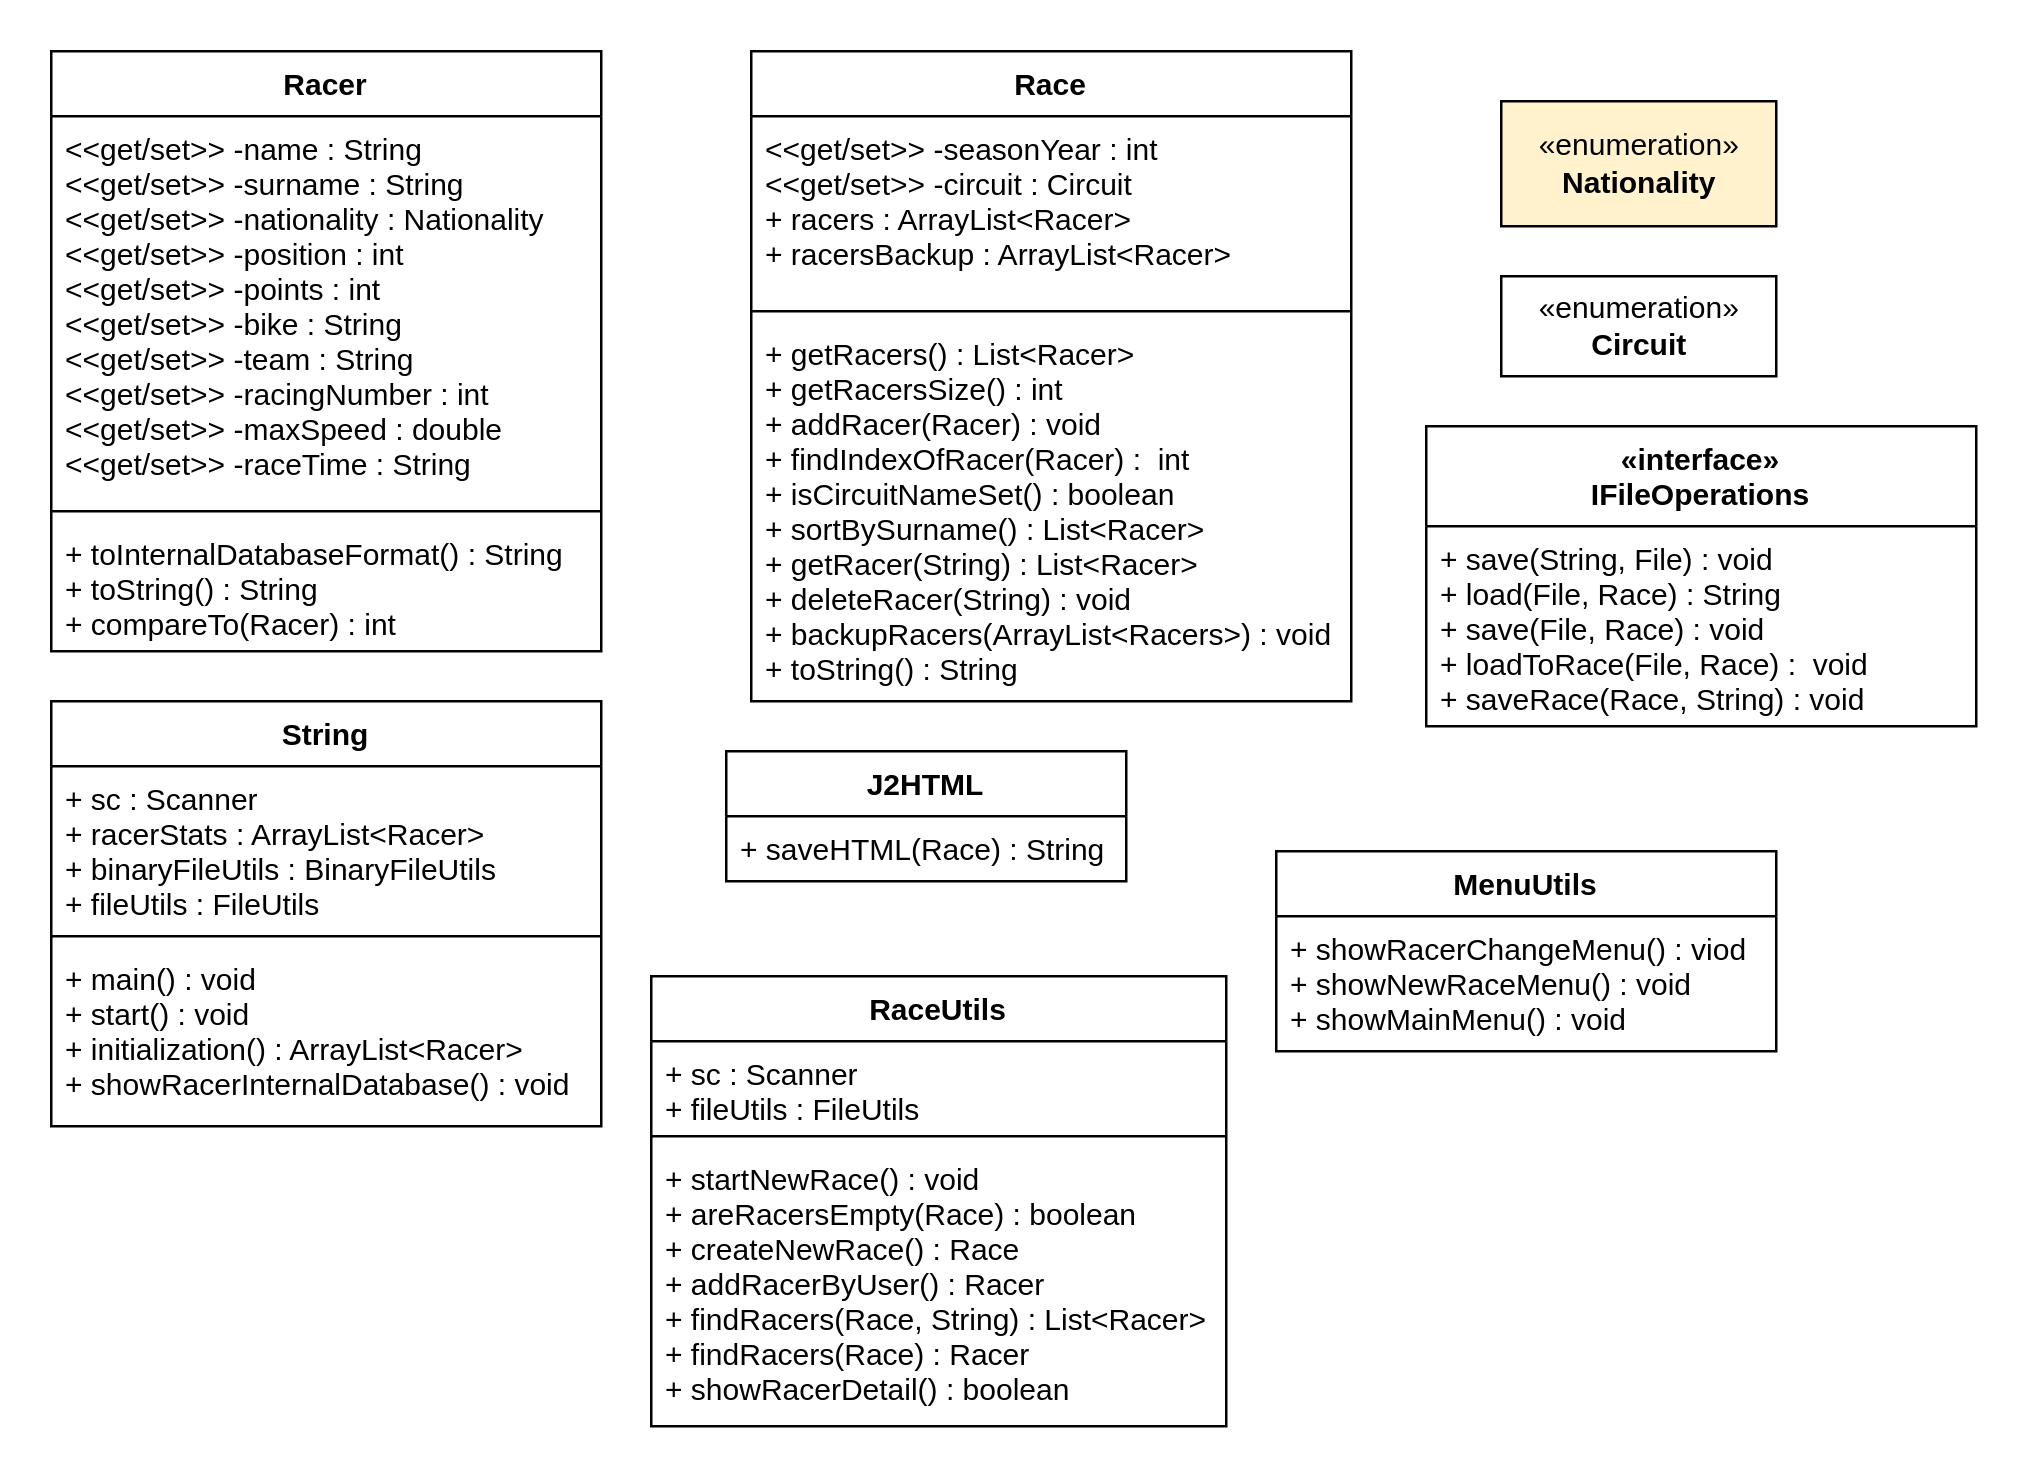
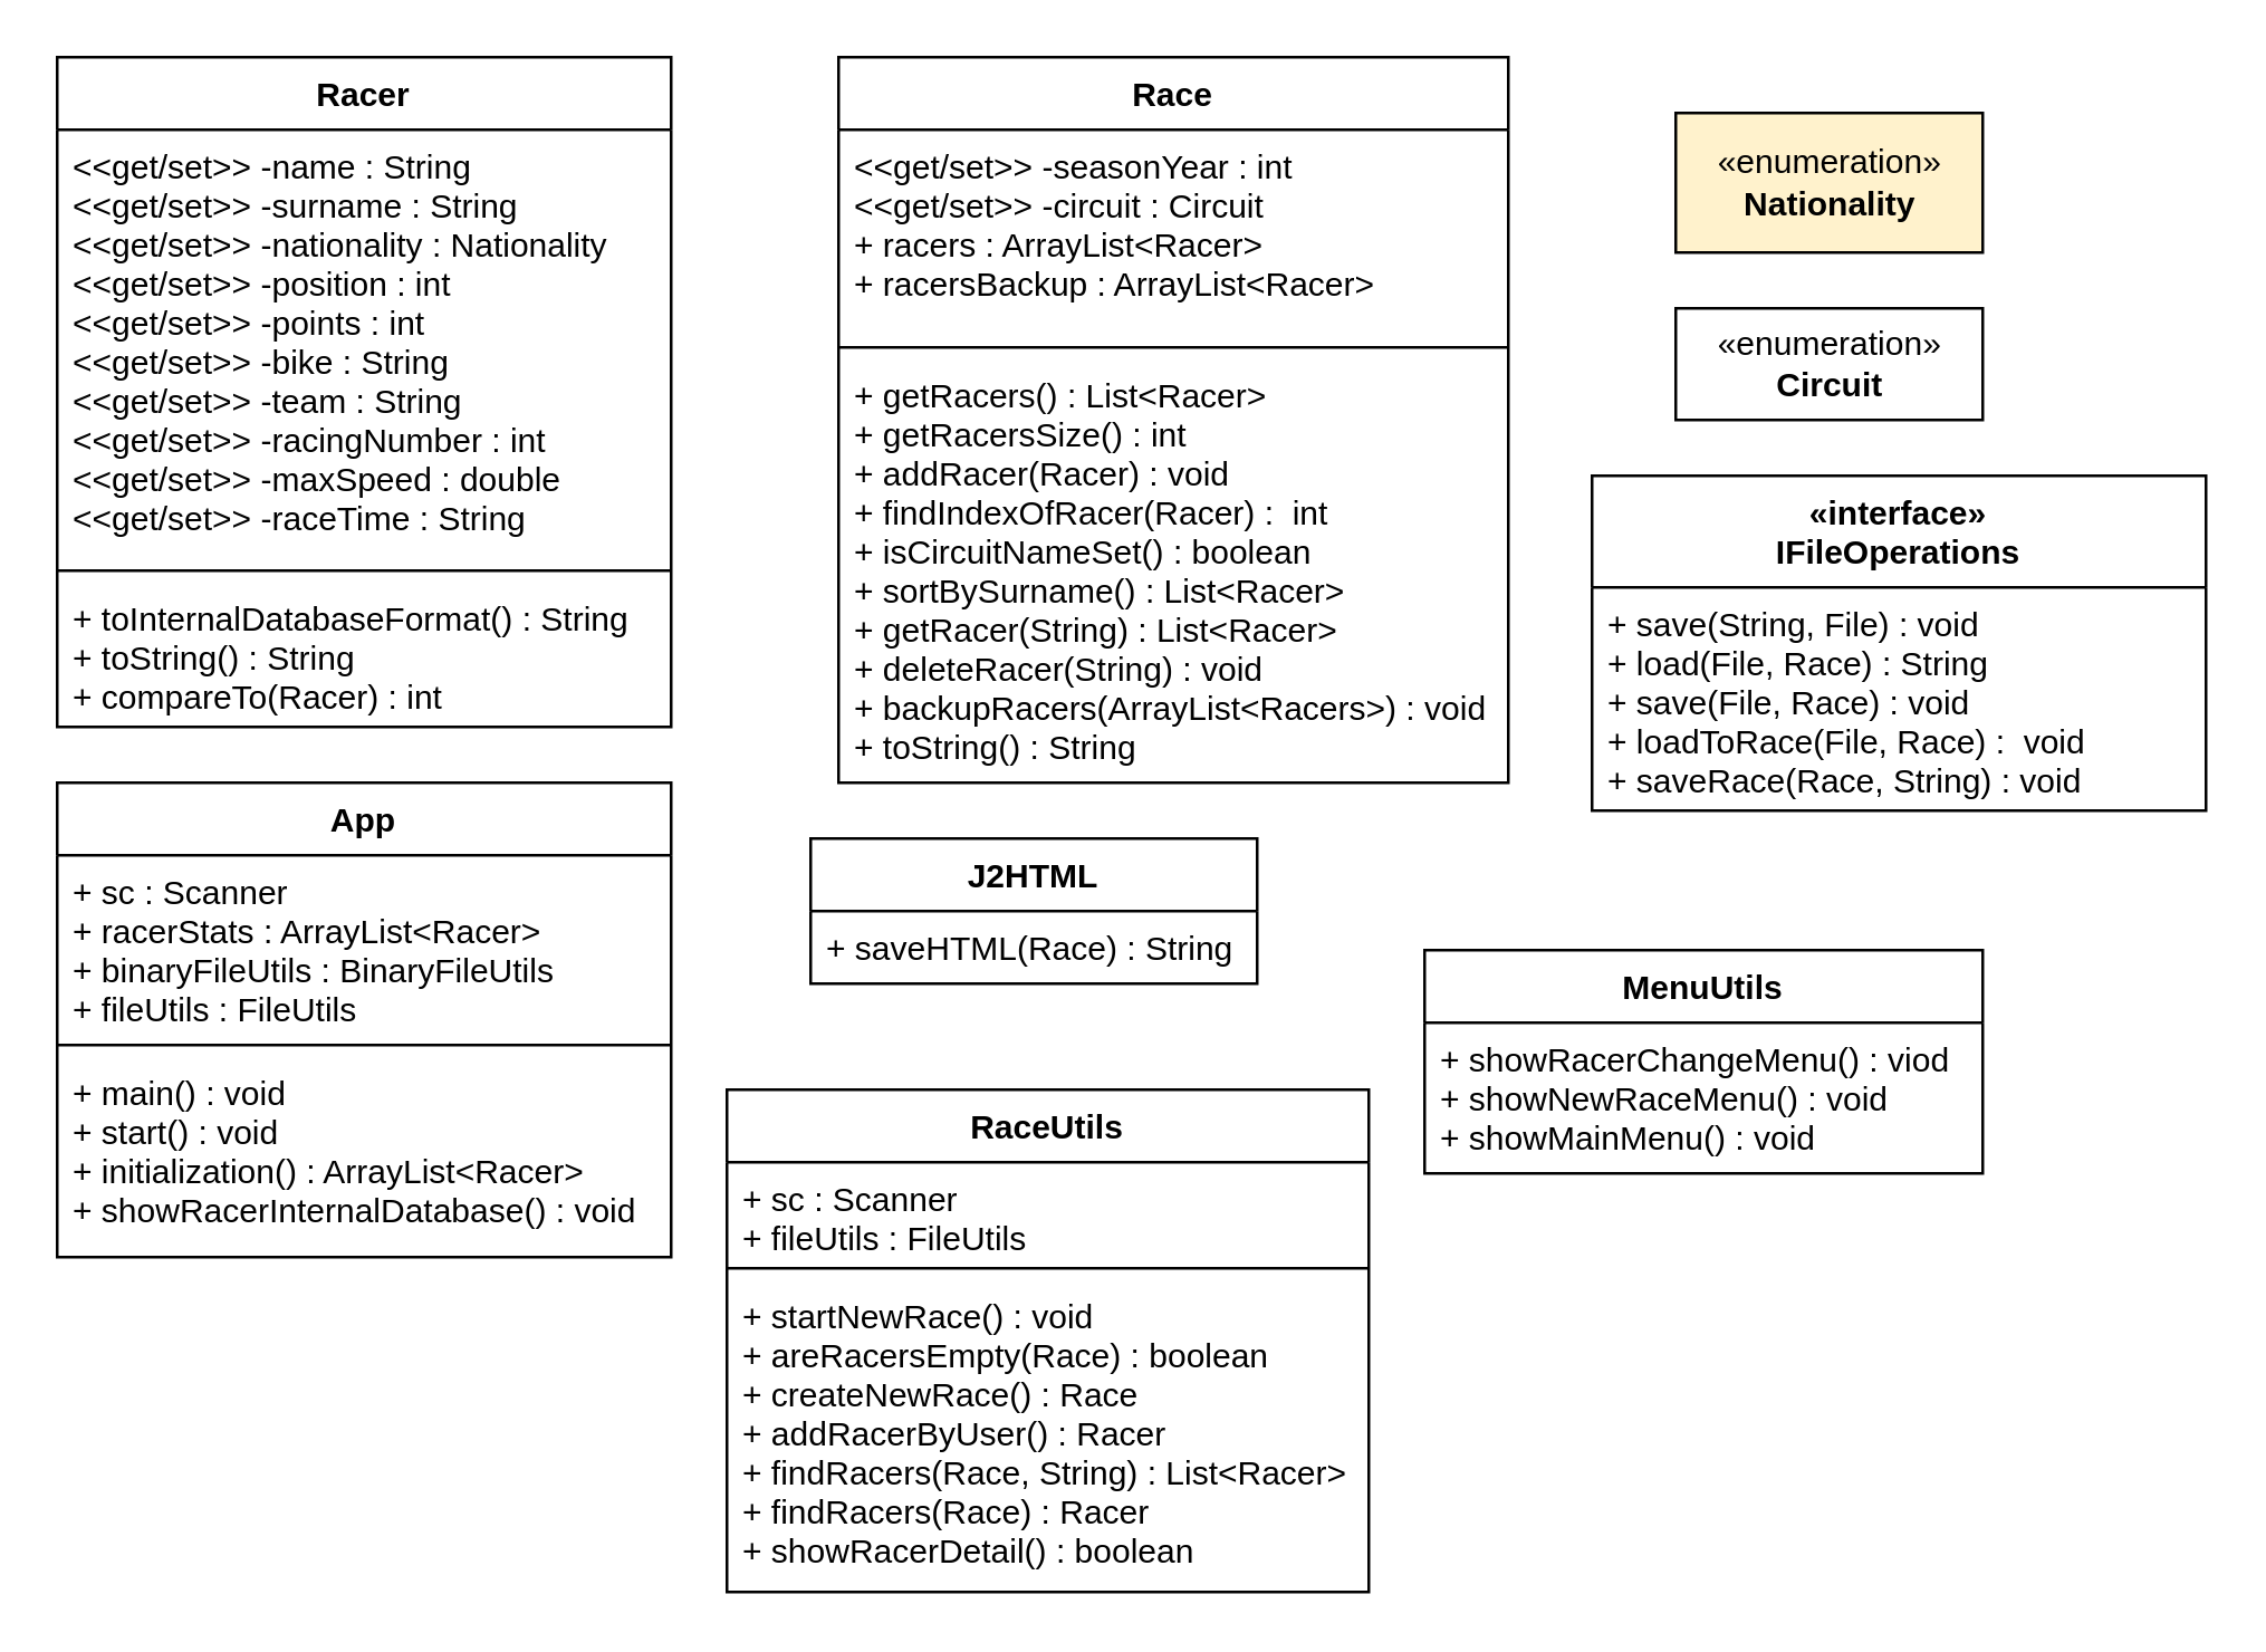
  <mxCell id="0" />
  <mxCell id="1" parent="0" />
  <mxCell id="2" value="Racer" style="swimlane;fontStyle=1;align=center;verticalAlign=top;childLayout=stackLayout;horizontal=1;startSize=26;horizontalStack=0;resizeParent=1;resizeParentMax=0;resizeLast=0;collapsible=1;marginBottom=0;" vertex="1" parent="1"><mxGeometry x="20" y="20" width="220" height="240" as="geometry" /></mxCell>
  <mxCell id="3" value="&lt;&lt;get/set&gt;&gt; -name : String&#10;&lt;&lt;get/set&gt;&gt; -surname : String&#10;&lt;&lt;get/set&gt;&gt; -nationality : Nationality&#10;&lt;&lt;get/set&gt;&gt; -position : int&#10;&lt;&lt;get/set&gt;&gt; -points : int&#10;&lt;&lt;get/set&gt;&gt; -bike : String&#10;&lt;&lt;get/set&gt;&gt; -team : String&#10;&lt;&lt;get/set&gt;&gt; -racingNumber : int&#10;&lt;&lt;get/set&gt;&gt; -maxSpeed : double&#10;&lt;&lt;get/set&gt;&gt; -raceTime : String" style="text;strokeColor=none;fillColor=none;align=left;verticalAlign=top;spacingLeft=4;spacingRight=4;overflow=hidden;rotatable=0;points=[[0,0.5],[1,0.5]];portConstraint=eastwest;" vertex="1" parent="2"><mxGeometry y="26" width="220" height="154" as="geometry" /></mxCell>
  <mxCell id="4" value="" style="line;strokeWidth=1;fillColor=none;align=left;verticalAlign=middle;spacingTop=-1;spacingLeft=3;spacingRight=3;rotatable=0;labelPosition=right;points=[];portConstraint=eastwest;" vertex="1" parent="2"><mxGeometry y="180" width="220" height="8" as="geometry" /></mxCell>
  <mxCell id="5" value="+ toInternalDatabaseFormat() : String&#10;+ toString() : String&#10;+ compareTo(Racer) : int&#10;" style="text;strokeColor=none;fillColor=none;align=left;verticalAlign=top;spacingLeft=4;spacingRight=4;overflow=hidden;rotatable=0;points=[[0,0.5],[1,0.5]];portConstraint=eastwest;" vertex="1" parent="2"><mxGeometry y="188" width="220" height="52" as="geometry" /></mxCell>
  <mxCell id="6" value="Race" style="swimlane;fontStyle=1;align=center;verticalAlign=top;childLayout=stackLayout;horizontal=1;startSize=26;horizontalStack=0;resizeParent=1;resizeParentMax=0;resizeLast=0;collapsible=1;marginBottom=0;" vertex="1" parent="1"><mxGeometry x="300" y="20" width="240" height="260" as="geometry" /></mxCell>
  <mxCell id="7" value="&lt;&lt;get/set&gt;&gt; -seasonYear : int&#10;&lt;&lt;get/set&gt;&gt; -circuit : Circuit&#10;+ racers : ArrayList&lt;Racer&gt;&#10;+ racersBackup : ArrayList&lt;Racer&gt;&#10;&#10;" style="text;strokeColor=none;fillColor=none;align=left;verticalAlign=top;spacingLeft=4;spacingRight=4;overflow=hidden;rotatable=0;points=[[0,0.5],[1,0.5]];portConstraint=eastwest;" vertex="1" parent="6"><mxGeometry y="26" width="240" height="74" as="geometry" /></mxCell>
  <mxCell id="8" value="" style="line;strokeWidth=1;fillColor=none;align=left;verticalAlign=middle;spacingTop=-1;spacingLeft=3;spacingRight=3;rotatable=0;labelPosition=right;points=[];portConstraint=eastwest;" vertex="1" parent="6"><mxGeometry y="100" width="240" height="8" as="geometry" /></mxCell>
  <mxCell id="9" value="+ getRacers() : List&lt;Racer&gt;&#10;+ getRacersSize() : int&#10;+ addRacer(Racer) : void&#10;+ findIndexOfRacer(Racer) :  int&#10;+ isCircuitNameSet() : boolean&#10;+ sortBySurname() : List&lt;Racer&gt;&#10;+ getRacer(String) : List&lt;Racer&gt;&#10;+ deleteRacer(String) : void&#10;+ backupRacers(ArrayList&lt;Racers&gt;) : void &#10;+ toString() : String&#10;" style="text;strokeColor=none;fillColor=none;align=left;verticalAlign=top;spacingLeft=4;spacingRight=4;overflow=hidden;rotatable=0;points=[[0,0.5],[1,0.5]];portConstraint=eastwest;" vertex="1" parent="6"><mxGeometry y="108" width="240" height="152" as="geometry" /></mxCell>
  <mxCell id="10" value="«enumeration»&lt;br&gt;&lt;b&gt;Nationality&lt;/b&gt;" style="html=1;fillColor=#fff2cc;" vertex="1" parent="1"><mxGeometry x="600" y="40" width="110" height="50" as="geometry" /></mxCell>
  <mxCell id="11" value="«enumeration»&lt;br&gt;&lt;b&gt;Circuit&lt;/b&gt;" style="html=1;" vertex="1" parent="1"><mxGeometry x="600" y="110" width="110" height="40" as="geometry" /></mxCell>
  <mxCell id="12" value="«interface»&#10;IFileOperations" style="swimlane;fontStyle=1;align=center;verticalAlign=top;childLayout=stackLayout;horizontal=1;startSize=40;horizontalStack=0;resizeParent=1;resizeParentMax=0;resizeLast=0;collapsible=1;marginBottom=0;" vertex="1" parent="1"><mxGeometry x="570" y="170" width="220" height="120" as="geometry" /></mxCell>
  <mxCell id="13" value="+ save(String, File) : void&#10;+ load(File, Race) : String&#10;+ save(File, Race) : void&#10;+ loadToRace(File, Race) :  void&#10;+ saveRace(Race, String) : void" style="text;strokeColor=none;fillColor=none;align=left;verticalAlign=top;spacingLeft=4;spacingRight=4;overflow=hidden;rotatable=0;points=[[0,0.5],[1,0.5]];portConstraint=eastwest;" vertex="1" parent="12"><mxGeometry y="40" width="220" height="80" as="geometry" /></mxCell>
- <mxCell id="14" value="String" style="swimlane;fontStyle=1;align=center;verticalAlign=top;childLayout=stackLayout;horizontal=1;startSize=26;horizontalStack=0;resizeParent=1;resizeParentMax=0;resizeLast=0;collapsible=1;marginBottom=0;" vertex="1" parent="1"><mxGeometry x="20" y="280" width="220" height="170" as="geometry" /></mxCell>
+ <mxCell id="14" value="App" style="swimlane;fontStyle=1;align=center;verticalAlign=top;childLayout=stackLayout;horizontal=1;startSize=26;horizontalStack=0;resizeParent=1;resizeParentMax=0;resizeLast=0;collapsible=1;marginBottom=0;" vertex="1" parent="1"><mxGeometry x="20" y="280" width="220" height="170" as="geometry" /></mxCell>
  <mxCell id="15" value="+ sc : Scanner&#10;+ racerStats : ArrayList&lt;Racer&gt;  &#10;+ binaryFileUtils : BinaryFileUtils&#10;+ fileUtils : FileUtils" style="text;strokeColor=none;fillColor=none;align=left;verticalAlign=top;spacingLeft=4;spacingRight=4;overflow=hidden;rotatable=0;points=[[0,0.5],[1,0.5]];portConstraint=eastwest;" vertex="1" parent="14"><mxGeometry y="26" width="220" height="64" as="geometry" /></mxCell>
  <mxCell id="16" value="" style="line;strokeWidth=1;fillColor=none;align=left;verticalAlign=middle;spacingTop=-1;spacingLeft=3;spacingRight=3;rotatable=0;labelPosition=right;points=[];portConstraint=eastwest;" vertex="1" parent="14"><mxGeometry y="90" width="220" height="8" as="geometry" /></mxCell>
  <mxCell id="17" value="+ main() : void&#10;+ start() : void&#10;+ initialization() : ArrayList&lt;Racer&gt;&#10;+ showRacerInternalDatabase() : void" style="text;strokeColor=none;fillColor=none;align=left;verticalAlign=top;spacingLeft=4;spacingRight=4;overflow=hidden;rotatable=0;points=[[0,0.5],[1,0.5]];portConstraint=eastwest;" vertex="1" parent="14"><mxGeometry y="98" width="220" height="72" as="geometry" /></mxCell>
  <mxCell id="18" value="J2HTML" style="swimlane;fontStyle=1;align=center;verticalAlign=top;childLayout=stackLayout;horizontal=1;startSize=26;horizontalStack=0;resizeParent=1;resizeParentMax=0;resizeLast=0;collapsible=1;marginBottom=0;" vertex="1" parent="1"><mxGeometry x="290" y="300" width="160" height="52" as="geometry" /></mxCell>
  <mxCell id="19" value="+ saveHTML(Race) : String" style="text;strokeColor=none;fillColor=none;align=left;verticalAlign=top;spacingLeft=4;spacingRight=4;overflow=hidden;rotatable=0;points=[[0,0.5],[1,0.5]];portConstraint=eastwest;" vertex="1" parent="18"><mxGeometry y="26" width="160" height="26" as="geometry" /></mxCell>
  <mxCell id="20" value="MenuUtils" style="swimlane;fontStyle=1;align=center;verticalAlign=top;childLayout=stackLayout;horizontal=1;startSize=26;horizontalStack=0;resizeParent=1;resizeParentMax=0;resizeLast=0;collapsible=1;marginBottom=0;" vertex="1" parent="1"><mxGeometry x="510" y="340" width="200" height="80" as="geometry" /></mxCell>
  <mxCell id="21" value="+ showRacerChangeMenu() : viod&#10;+ showNewRaceMenu() : void&#10;+ showMainMenu() : void" style="text;strokeColor=none;fillColor=none;align=left;verticalAlign=top;spacingLeft=4;spacingRight=4;overflow=hidden;rotatable=0;points=[[0,0.5],[1,0.5]];portConstraint=eastwest;" vertex="1" parent="20"><mxGeometry y="26" width="200" height="54" as="geometry" /></mxCell>
  <mxCell id="22" value="RaceUtils" style="swimlane;fontStyle=1;align=center;verticalAlign=top;childLayout=stackLayout;horizontal=1;startSize=26;horizontalStack=0;resizeParent=1;resizeParentMax=0;resizeLast=0;collapsible=1;marginBottom=0;" vertex="1" parent="1"><mxGeometry x="260" y="390" width="230" height="180" as="geometry" /></mxCell>
  <mxCell id="23" value="+ sc : Scanner&#10;+ fileUtils : FileUtils" style="text;strokeColor=none;fillColor=none;align=left;verticalAlign=top;spacingLeft=4;spacingRight=4;overflow=hidden;rotatable=0;points=[[0,0.5],[1,0.5]];portConstraint=eastwest;" vertex="1" parent="22"><mxGeometry y="26" width="230" height="34" as="geometry" /></mxCell>
  <mxCell id="24" value="" style="line;strokeWidth=1;fillColor=none;align=left;verticalAlign=middle;spacingTop=-1;spacingLeft=3;spacingRight=3;rotatable=0;labelPosition=right;points=[];portConstraint=eastwest;" vertex="1" parent="22"><mxGeometry y="60" width="230" height="8" as="geometry" /></mxCell>
  <mxCell id="25" value="+ startNewRace() : void&#10;+ areRacersEmpty(Race) : boolean&#10;+ createNewRace() : Race&#10;+ addRacerByUser() : Racer&#10;+ findRacers(Race, String) : List&lt;Racer&gt;&#10;+ findRacers(Race) : Racer&#10;+ showRacerDetail() : boolean" style="text;strokeColor=none;fillColor=none;align=left;verticalAlign=top;spacingLeft=4;spacingRight=4;overflow=hidden;rotatable=0;points=[[0,0.5],[1,0.5]];portConstraint=eastwest;" vertex="1" parent="22"><mxGeometry y="68" width="230" height="112" as="geometry" /></mxCell>
